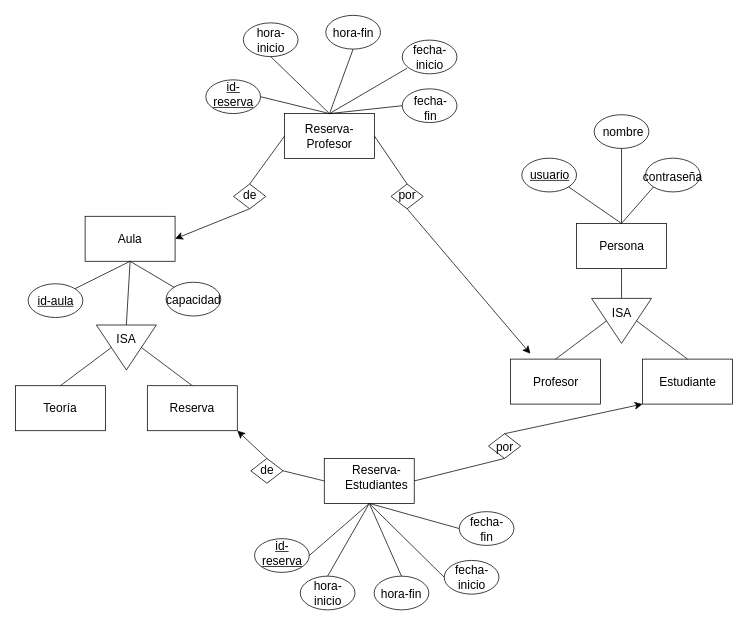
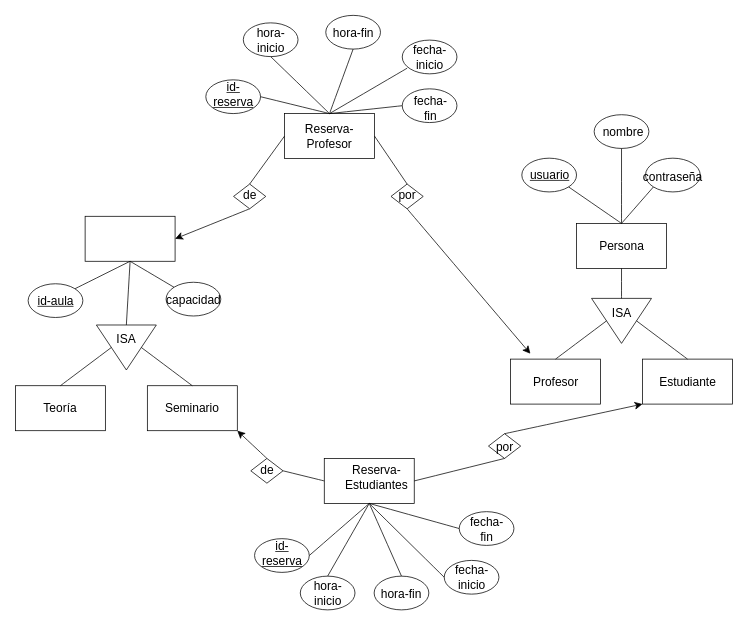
  <mxCell id="0" />
  <mxCell id="1" parent="0" />
  <mxCell id="2" value="" style="rounded=0;whiteSpace=wrap;html=1;" vertex="1" parent="1"><mxGeometry x="113" y="288" width="120" height="60" as="geometry" /></mxCell>
  <mxCell id="3" value="" style="rounded=0;whiteSpace=wrap;html=1;" vertex="1" parent="1"><mxGeometry x="768.5" y="297.5" width="120" height="60" as="geometry" /></mxCell>
  <mxCell id="4" value="" style="rounded=0;whiteSpace=wrap;html=1;" vertex="1" parent="1"><mxGeometry x="379" y="151" width="120" height="60" as="geometry" /></mxCell>
  <mxCell id="5" value="Reserva-Profesor" style="text;html=1;align=center;verticalAlign=middle;whiteSpace=wrap;rounded=0;fontSize=16;" vertex="1" parent="1"><mxGeometry x="409" y="166" width="60" height="30" as="geometry" /></mxCell>
- <mxCell id="6" value="Aula" style="text;html=1;align=center;verticalAlign=middle;whiteSpace=wrap;rounded=0;fontSize=16;" vertex="1" parent="1"><mxGeometry x="143" y="303" width="60" height="30" as="geometry" /></mxCell>
  <mxCell id="7" value="Persona" style="text;html=1;align=center;verticalAlign=middle;whiteSpace=wrap;rounded=0;fontSize=16;" vertex="1" parent="1"><mxGeometry x="798.5" y="312.5" width="60" height="30" as="geometry" /></mxCell>
  <mxCell id="8" value="" style="endArrow=none;html=1;rounded=0;fontSize=12;startSize=8;endSize=8;curved=1;entryX=0.5;entryY=0;entryDx=0;entryDy=0;exitX=1;exitY=0.5;exitDx=0;exitDy=0;" edge="1" parent="1" source="4" target="22"><mxGeometry width="50" height="50" relative="1" as="geometry"><mxPoint x="413" y="33" as="sourcePoint" /><mxPoint x="463" y="-17" as="targetPoint" /></mxGeometry></mxCell>
  <mxCell id="9" value="" style="endArrow=none;html=1;rounded=0;fontSize=12;startSize=8;endSize=8;curved=1;entryX=0.5;entryY=0;entryDx=0;entryDy=0;exitX=0;exitY=0.5;exitDx=0;exitDy=0;" edge="1" parent="1" source="4" target="21"><mxGeometry width="50" height="50" relative="1" as="geometry"><mxPoint x="514" y="88" as="sourcePoint" /><mxPoint x="549" y="6" as="targetPoint" /></mxGeometry></mxCell>
  <mxCell id="10" value="" style="endArrow=classic;html=1;rounded=0;fontSize=12;startSize=8;endSize=8;curved=1;entryX=1;entryY=0.5;entryDx=0;entryDy=0;exitX=0.5;exitY=1;exitDx=0;exitDy=0;" edge="1" parent="1" source="21" target="2"><mxGeometry width="50" height="50" relative="1" as="geometry"><mxPoint x="130.5" y="149" as="sourcePoint" /><mxPoint x="423" y="358" as="targetPoint" /></mxGeometry></mxCell>
  <mxCell id="11" value="" style="ellipse;whiteSpace=wrap;html=1;" vertex="1" parent="1"><mxGeometry x="37" y="378" width="73" height="45" as="geometry" /></mxCell>
  <mxCell id="12" value="" style="ellipse;whiteSpace=wrap;html=1;" vertex="1" parent="1"><mxGeometry x="221" y="376" width="73" height="45" as="geometry" /></mxCell>
  <mxCell id="13" value="" style="ellipse;whiteSpace=wrap;html=1;" vertex="1" parent="1"><mxGeometry x="695.5" y="210.5" width="73" height="45" as="geometry" /></mxCell>
  <mxCell id="14" value="" style="ellipse;whiteSpace=wrap;html=1;" vertex="1" parent="1"><mxGeometry x="792" y="152.5" width="73" height="45" as="geometry" /></mxCell>
  <mxCell id="15" value="" style="ellipse;whiteSpace=wrap;html=1;" vertex="1" parent="1"><mxGeometry x="860.5" y="210.5" width="73" height="45" as="geometry" /></mxCell>
  <mxCell id="16" value="" style="ellipse;whiteSpace=wrap;html=1;" vertex="1" parent="1"><mxGeometry x="274" y="106" width="73" height="45" as="geometry" /></mxCell>
  <mxCell id="17" value="" style="ellipse;whiteSpace=wrap;html=1;" vertex="1" parent="1"><mxGeometry x="324" y="30" width="73" height="45" as="geometry" /></mxCell>
  <mxCell id="18" value="&lt;u&gt;id-aula&lt;/u&gt;" style="text;html=1;align=center;verticalAlign=middle;whiteSpace=wrap;rounded=0;fontSize=16;" vertex="1" parent="1"><mxGeometry x="43.5" y="385.5" width="60" height="30" as="geometry" /></mxCell>
  <mxCell id="19" value="&lt;u&gt;usuario&lt;/u&gt;&lt;span style=&quot;color: rgba(0, 0, 0, 0); font-family: monospace; font-size: 0px; text-align: start; text-wrap: nowrap;&quot;&gt;%3CmxGraphModel%3E%3Croot%3E%3CmxCell%20id%3D%220%22%2F%3E%3CmxCell%20id%3D%221%22%20parent%3D%220%22%2F%3E%3CmxCell%20id%3D%222%22%20value%3D%22%26lt%3Bu%26gt%3Bid-aula%26lt%3B%2Fu%26gt%3B%22%20style%3D%22text%3Bhtml%3D1%3Balign%3Dcenter%3BverticalAlign%3Dmiddle%3BwhiteSpace%3Dwrap%3Brounded%3D0%3BfontSize%3D16%3B%22%20vertex%3D%221%22%20parent%3D%221%22%3E%3CmxGeometry%20x%3D%22-40.5%22%20y%3D%22-19.5%22%20width%3D%2260%22%20height%3D%2230%22%20as%3D%22geometry%22%2F%3E%3C%2FmxCell%3E%3C%2Froot%3E%3C%2FmxGraphModel%3E&lt;/span&gt;" style="text;html=1;align=center;verticalAlign=middle;whiteSpace=wrap;rounded=0;fontSize=16;" vertex="1" parent="1"><mxGeometry x="702.5" y="218" width="60" height="30" as="geometry" /></mxCell>
  <mxCell id="20" value="&lt;u&gt;id-reserva&lt;/u&gt;" style="text;html=1;align=center;verticalAlign=middle;whiteSpace=wrap;rounded=0;fontSize=16;" vertex="1" parent="1"><mxGeometry x="280.5" y="111" width="60" height="30" as="geometry" /></mxCell>
  <mxCell id="21" value="" style="rhombus;whiteSpace=wrap;html=1;" vertex="1" parent="1"><mxGeometry x="311" y="245" width="43" height="33" as="geometry" /></mxCell>
  <mxCell id="22" value="" style="rhombus;whiteSpace=wrap;html=1;" vertex="1" parent="1"><mxGeometry x="521" y="245" width="43" height="33" as="geometry" /></mxCell>
  <mxCell id="23" style="edgeStyle=none;curved=1;rounded=0;orthogonalLoop=1;jettySize=auto;html=1;entryX=0.22;entryY=-0.119;entryDx=0;entryDy=0;fontSize=12;startSize=8;endSize=8;entryPerimeter=0;exitX=0.5;exitY=1;exitDx=0;exitDy=0;" edge="1" parent="1" source="22" target="53"><mxGeometry relative="1" as="geometry"><mxPoint x="546" y="291" as="sourcePoint" /></mxGeometry></mxCell>
  <mxCell id="24" value="por" style="text;html=1;align=center;verticalAlign=middle;whiteSpace=wrap;rounded=0;fontSize=16;" vertex="1" parent="1"><mxGeometry x="512.5" y="245" width="60" height="30" as="geometry" /></mxCell>
  <mxCell id="25" value="de" style="text;html=1;align=center;verticalAlign=middle;whiteSpace=wrap;rounded=0;fontSize=16;" vertex="1" parent="1"><mxGeometry x="302.5" y="245" width="60" height="30" as="geometry" /></mxCell>
  <mxCell id="26" value="hora-inicio" style="text;html=1;align=center;verticalAlign=middle;whiteSpace=wrap;rounded=0;fontSize=16;" vertex="1" parent="1"><mxGeometry x="330.5" y="37.5" width="60" height="30" as="geometry" /></mxCell>
  <mxCell id="27" value="" style="ellipse;whiteSpace=wrap;html=1;" vertex="1" parent="1"><mxGeometry x="434" y="20" width="73" height="45" as="geometry" /></mxCell>
  <mxCell id="28" value="hora-fin" style="text;html=1;align=center;verticalAlign=middle;whiteSpace=wrap;rounded=0;fontSize=16;" vertex="1" parent="1"><mxGeometry x="440.5" y="27.5" width="60" height="30" as="geometry" /></mxCell>
  <mxCell id="29" value="" style="ellipse;whiteSpace=wrap;html=1;" vertex="1" parent="1"><mxGeometry x="536" y="53" width="73" height="45" as="geometry" /></mxCell>
  <mxCell id="30" value="fecha-inicio" style="text;html=1;align=center;verticalAlign=middle;whiteSpace=wrap;rounded=0;fontSize=16;" vertex="1" parent="1"><mxGeometry x="542.5" y="60.5" width="60" height="30" as="geometry" /></mxCell>
  <mxCell id="31" value="" style="endArrow=none;html=1;rounded=0;fontSize=12;startSize=8;endSize=8;curved=1;entryX=0.5;entryY=1;entryDx=0;entryDy=0;exitX=0.5;exitY=0;exitDx=0;exitDy=0;" edge="1" parent="1" source="4" target="27"><mxGeometry width="50" height="50" relative="1" as="geometry"><mxPoint x="441" y="151" as="sourcePoint" /><mxPoint x="486" y="92" as="targetPoint" /></mxGeometry></mxCell>
  <mxCell id="32" value="" style="endArrow=none;html=1;rounded=0;fontSize=12;startSize=8;endSize=8;curved=1;entryX=0.5;entryY=1;entryDx=0;entryDy=0;exitX=0.5;exitY=0;exitDx=0;exitDy=0;" edge="1" parent="1" source="4" target="17"><mxGeometry width="50" height="50" relative="1" as="geometry"><mxPoint x="441" y="148" as="sourcePoint" /><mxPoint x="512" y="81" as="targetPoint" /></mxGeometry></mxCell>
  <mxCell id="33" value="" style="endArrow=none;html=1;rounded=0;fontSize=12;startSize=8;endSize=8;curved=1;exitX=0.5;exitY=0;exitDx=0;exitDy=0;entryX=1;entryY=0.5;entryDx=0;entryDy=0;" edge="1" parent="1" source="4" target="16"><mxGeometry width="50" height="50" relative="1" as="geometry"><mxPoint x="449" y="161" as="sourcePoint" /><mxPoint x="412" y="81" as="targetPoint" /></mxGeometry></mxCell>
  <mxCell id="34" value="" style="endArrow=none;html=1;rounded=0;fontSize=12;startSize=8;endSize=8;curved=1;entryX=0.5;entryY=0;entryDx=0;entryDy=0;exitX=0;exitY=1;exitDx=0;exitDy=0;" edge="1" parent="1" source="30" target="4"><mxGeometry width="50" height="50" relative="1" as="geometry"><mxPoint x="449" y="161" as="sourcePoint" /><mxPoint x="365" y="135" as="targetPoint" /></mxGeometry></mxCell>
  <mxCell id="35" value="" style="endArrow=none;html=1;rounded=0;fontSize=12;startSize=8;endSize=8;curved=1;entryX=0.5;entryY=1;entryDx=0;entryDy=0;exitX=1;exitY=0;exitDx=0;exitDy=0;" edge="1" parent="1" source="11" target="2"><mxGeometry width="50" height="50" relative="1" as="geometry"><mxPoint x="321" y="290" as="sourcePoint" /><mxPoint x="371" y="240" as="targetPoint" /></mxGeometry></mxCell>
  <mxCell id="36" value="" style="endArrow=none;html=1;rounded=0;fontSize=12;startSize=8;endSize=8;curved=1;exitX=0.5;exitY=1;exitDx=0;exitDy=0;entryX=0;entryY=0;entryDx=0;entryDy=0;" edge="1" parent="1" source="2" target="12"><mxGeometry width="50" height="50" relative="1" as="geometry"><mxPoint x="99" y="385" as="sourcePoint" /><mxPoint x="128" y="391" as="targetPoint" /></mxGeometry></mxCell>
  <mxCell id="37" value="capacidad" style="text;html=1;align=center;verticalAlign=middle;whiteSpace=wrap;rounded=0;fontSize=16;" vertex="1" parent="1"><mxGeometry x="227.5" y="383.5" width="60" height="30" as="geometry" /></mxCell>
  <mxCell id="38" value="" style="endArrow=none;html=1;rounded=0;fontSize=12;startSize=8;endSize=8;curved=1;entryX=0.5;entryY=1;entryDx=0;entryDy=0;exitX=0;exitY=0.5;exitDx=0;exitDy=0;" edge="1" parent="1" source="39" target="2"><mxGeometry width="50" height="50" relative="1" as="geometry"><mxPoint x="173" y="423" as="sourcePoint" /><mxPoint x="174" y="349" as="targetPoint" /></mxGeometry></mxCell>
  <mxCell id="39" value="" style="triangle;whiteSpace=wrap;html=1;rotation=90;" vertex="1" parent="1"><mxGeometry x="138" y="423" width="60" height="80" as="geometry" /></mxCell>
  <mxCell id="40" value="ISA" style="text;html=1;align=center;verticalAlign=middle;whiteSpace=wrap;rounded=0;fontSize=16;" vertex="1" parent="1"><mxGeometry x="138" y="437" width="60" height="30" as="geometry" /></mxCell>
  <mxCell id="41" value="" style="rounded=0;whiteSpace=wrap;html=1;" vertex="1" parent="1"><mxGeometry x="196" y="514" width="120" height="60" as="geometry" /></mxCell>
  <mxCell id="42" value="" style="rounded=0;whiteSpace=wrap;html=1;" vertex="1" parent="1"><mxGeometry x="20" y="514" width="120" height="60" as="geometry" /></mxCell>
  <mxCell id="43" value="" style="endArrow=none;html=1;rounded=0;fontSize=12;startSize=8;endSize=8;curved=1;entryX=0.5;entryY=0;entryDx=0;entryDy=0;exitX=0.5;exitY=0;exitDx=0;exitDy=0;" edge="1" parent="1" source="41" target="39"><mxGeometry width="50" height="50" relative="1" as="geometry"><mxPoint x="311" y="389" as="sourcePoint" /><mxPoint x="361" y="339" as="targetPoint" /></mxGeometry></mxCell>
  <mxCell id="44" value="" style="endArrow=none;html=1;rounded=0;fontSize=12;startSize=8;endSize=8;curved=1;entryX=0.5;entryY=1;entryDx=0;entryDy=0;exitX=0.5;exitY=0;exitDx=0;exitDy=0;" edge="1" parent="1" source="42" target="39"><mxGeometry width="50" height="50" relative="1" as="geometry"><mxPoint x="266" y="524" as="sourcePoint" /><mxPoint x="198" y="473" as="targetPoint" /></mxGeometry></mxCell>
- <mxCell id="45" value="Reserva" style="text;html=1;align=center;verticalAlign=middle;whiteSpace=wrap;rounded=0;fontSize=16;" vertex="1" parent="1"><mxGeometry x="226" y="529" width="60" height="30" as="geometry" /></mxCell>
+ <mxCell id="45" value="Seminario" style="text;html=1;align=center;verticalAlign=middle;whiteSpace=wrap;rounded=0;fontSize=16;" vertex="1" parent="1"><mxGeometry x="226" y="529" width="60" height="30" as="geometry" /></mxCell>
  <mxCell id="46" value="Teoría" style="text;html=1;align=center;verticalAlign=middle;whiteSpace=wrap;rounded=0;fontSize=16;" vertex="1" parent="1"><mxGeometry x="50" y="529" width="60" height="30" as="geometry" /></mxCell>
  <mxCell id="47" value="" style="ellipse;whiteSpace=wrap;html=1;" vertex="1" parent="1"><mxGeometry x="536" y="118" width="73" height="45" as="geometry" /></mxCell>
  <mxCell id="48" value="fecha-fin" style="text;html=1;align=center;verticalAlign=middle;whiteSpace=wrap;rounded=0;fontSize=16;" vertex="1" parent="1"><mxGeometry x="543.5" y="129" width="60" height="30" as="geometry" /></mxCell>
  <mxCell id="49" value="" style="endArrow=none;html=1;rounded=0;fontSize=12;startSize=8;endSize=8;curved=1;exitX=0;exitY=0.5;exitDx=0;exitDy=0;entryX=0.5;entryY=0;entryDx=0;entryDy=0;" edge="1" parent="1" source="47" target="4"><mxGeometry width="50" height="50" relative="1" as="geometry"><mxPoint x="449" y="161" as="sourcePoint" /><mxPoint x="357" y="139" as="targetPoint" /></mxGeometry></mxCell>
  <mxCell id="50" value="" style="triangle;whiteSpace=wrap;html=1;rotation=90;" vertex="1" parent="1"><mxGeometry x="798.5" y="387.5" width="60" height="80" as="geometry" /></mxCell>
  <mxCell id="51" value="ISA" style="text;html=1;align=center;verticalAlign=middle;whiteSpace=wrap;rounded=0;fontSize=16;" vertex="1" parent="1"><mxGeometry x="798.5" y="401.5" width="60" height="30" as="geometry" /></mxCell>
  <mxCell id="52" value="" style="rounded=0;whiteSpace=wrap;html=1;" vertex="1" parent="1"><mxGeometry x="856.5" y="478.5" width="120" height="60" as="geometry" /></mxCell>
  <mxCell id="53" value="" style="rounded=0;whiteSpace=wrap;html=1;" vertex="1" parent="1"><mxGeometry x="680.5" y="478.5" width="120" height="60" as="geometry" /></mxCell>
  <mxCell id="54" value="" style="endArrow=none;html=1;rounded=0;fontSize=12;startSize=8;endSize=8;curved=1;entryX=0.5;entryY=0;entryDx=0;entryDy=0;exitX=0.5;exitY=0;exitDx=0;exitDy=0;" edge="1" parent="1" source="52" target="50"><mxGeometry width="50" height="50" relative="1" as="geometry"><mxPoint x="971.5" y="353.5" as="sourcePoint" /><mxPoint x="1021.5" y="303.5" as="targetPoint" /></mxGeometry></mxCell>
  <mxCell id="55" value="" style="endArrow=none;html=1;rounded=0;fontSize=12;startSize=8;endSize=8;curved=1;entryX=0.5;entryY=1;entryDx=0;entryDy=0;exitX=0.5;exitY=0;exitDx=0;exitDy=0;" edge="1" parent="1" source="53" target="50"><mxGeometry width="50" height="50" relative="1" as="geometry"><mxPoint x="926.5" y="488.5" as="sourcePoint" /><mxPoint x="858.5" y="437.5" as="targetPoint" /></mxGeometry></mxCell>
  <mxCell id="56" value="Estudiante" style="text;html=1;align=center;verticalAlign=middle;whiteSpace=wrap;rounded=0;fontSize=16;" vertex="1" parent="1"><mxGeometry x="886.5" y="493.5" width="60" height="30" as="geometry" /></mxCell>
  <mxCell id="57" value="Profesor" style="text;html=1;align=center;verticalAlign=middle;whiteSpace=wrap;rounded=0;fontSize=16;" vertex="1" parent="1"><mxGeometry x="710.5" y="493.5" width="60" height="30" as="geometry" /></mxCell>
  <mxCell id="58" value="" style="endArrow=none;html=1;rounded=0;fontSize=12;startSize=8;endSize=8;curved=1;entryX=0.5;entryY=1;entryDx=0;entryDy=0;exitX=0;exitY=0.5;exitDx=0;exitDy=0;" edge="1" parent="1" source="50" target="3"><mxGeometry width="50" height="50" relative="1" as="geometry"><mxPoint x="828.5" y="394.5" as="sourcePoint" /><mxPoint x="392.5" y="367.5" as="targetPoint" /></mxGeometry></mxCell>
  <mxCell id="59" value="" style="endArrow=none;html=1;rounded=0;fontSize=12;startSize=8;endSize=8;curved=1;entryX=1;entryY=1;entryDx=0;entryDy=0;exitX=0.5;exitY=0;exitDx=0;exitDy=0;" edge="1" parent="1" source="3" target="13"><mxGeometry width="50" height="50" relative="1" as="geometry"><mxPoint x="734.5" y="382.5" as="sourcePoint" /><mxPoint x="784.5" y="332.5" as="targetPoint" /></mxGeometry></mxCell>
  <mxCell id="60" value="nombre" style="text;html=1;align=center;verticalAlign=middle;whiteSpace=wrap;rounded=0;fontSize=16;" vertex="1" parent="1"><mxGeometry x="800.5" y="160" width="60" height="30" as="geometry" /></mxCell>
  <mxCell id="61" value="contraseña" style="text;html=1;align=center;verticalAlign=middle;whiteSpace=wrap;rounded=0;fontSize=16;" vertex="1" parent="1"><mxGeometry x="867" y="220.5" width="60" height="30" as="geometry" /></mxCell>
  <mxCell id="62" value="" style="endArrow=none;html=1;rounded=0;fontSize=12;startSize=8;endSize=8;curved=1;entryX=0.5;entryY=1;entryDx=0;entryDy=0;exitX=0.5;exitY=0;exitDx=0;exitDy=0;" edge="1" parent="1" source="3" target="14"><mxGeometry width="50" height="50" relative="1" as="geometry"><mxPoint x="838.5" y="307.5" as="sourcePoint" /><mxPoint x="767.5" y="258.5" as="targetPoint" /></mxGeometry></mxCell>
  <mxCell id="63" value="" style="endArrow=none;html=1;rounded=0;fontSize=12;startSize=8;endSize=8;curved=1;entryX=0;entryY=1;entryDx=0;entryDy=0;exitX=0.5;exitY=0;exitDx=0;exitDy=0;" edge="1" parent="1" source="3" target="15"><mxGeometry width="50" height="50" relative="1" as="geometry"><mxPoint x="838.5" y="307.5" as="sourcePoint" /><mxPoint x="838.5" y="207.5" as="targetPoint" /></mxGeometry></mxCell>
  <mxCell id="64" value="" style="rounded=0;whiteSpace=wrap;html=1;" vertex="1" parent="1"><mxGeometry x="432" y="611" width="120" height="60" as="geometry" /></mxCell>
  <mxCell id="65" value="Reserva-Estudiantes" style="text;html=1;align=center;verticalAlign=middle;whiteSpace=wrap;rounded=0;fontSize=16;" vertex="1" parent="1"><mxGeometry x="472" y="621" width="60" height="30" as="geometry" /></mxCell>
  <mxCell id="66" value="" style="ellipse;whiteSpace=wrap;html=1;" vertex="1" parent="1"><mxGeometry x="339" y="718" width="73" height="45" as="geometry" /></mxCell>
  <mxCell id="67" value="" style="ellipse;whiteSpace=wrap;html=1;" vertex="1" parent="1"><mxGeometry x="400" y="768" width="73" height="45" as="geometry" /></mxCell>
  <mxCell id="68" value="&lt;u&gt;id-reserva&lt;/u&gt;" style="text;html=1;align=center;verticalAlign=middle;whiteSpace=wrap;rounded=0;fontSize=16;" vertex="1" parent="1"><mxGeometry x="345.5" y="723" width="60" height="30" as="geometry" /></mxCell>
  <mxCell id="69" value="hora-inicio" style="text;html=1;align=center;verticalAlign=middle;whiteSpace=wrap;rounded=0;fontSize=16;" vertex="1" parent="1"><mxGeometry x="406.5" y="775.5" width="60" height="30" as="geometry" /></mxCell>
  <mxCell id="70" value="" style="ellipse;whiteSpace=wrap;html=1;" vertex="1" parent="1"><mxGeometry x="498.5" y="768" width="73" height="45" as="geometry" /></mxCell>
  <mxCell id="71" value="hora-fin" style="text;html=1;align=center;verticalAlign=middle;whiteSpace=wrap;rounded=0;fontSize=16;" vertex="1" parent="1"><mxGeometry x="505" y="775.5" width="60" height="30" as="geometry" /></mxCell>
  <mxCell id="72" value="" style="ellipse;whiteSpace=wrap;html=1;" vertex="1" parent="1"><mxGeometry x="592" y="747" width="73" height="45" as="geometry" /></mxCell>
  <mxCell id="73" value="fecha-inicio" style="text;html=1;align=center;verticalAlign=middle;whiteSpace=wrap;rounded=0;fontSize=16;" vertex="1" parent="1"><mxGeometry x="598.5" y="754.5" width="60" height="30" as="geometry" /></mxCell>
  <mxCell id="74" value="" style="endArrow=none;html=1;rounded=0;fontSize=12;startSize=8;endSize=8;curved=1;entryX=0.5;entryY=0;entryDx=0;entryDy=0;exitX=0.5;exitY=1;exitDx=0;exitDy=0;" edge="1" parent="1" source="64" target="70"><mxGeometry width="50" height="50" relative="1" as="geometry"><mxPoint x="494" y="611" as="sourcePoint" /><mxPoint x="539" y="552" as="targetPoint" /></mxGeometry></mxCell>
  <mxCell id="75" value="" style="endArrow=none;html=1;rounded=0;fontSize=12;startSize=8;endSize=8;curved=1;entryX=0.5;entryY=0;entryDx=0;entryDy=0;exitX=0.5;exitY=1;exitDx=0;exitDy=0;" edge="1" parent="1" source="64" target="67"><mxGeometry width="50" height="50" relative="1" as="geometry"><mxPoint x="492" y="675" as="sourcePoint" /><mxPoint x="565" y="541" as="targetPoint" /></mxGeometry></mxCell>
  <mxCell id="76" value="" style="endArrow=none;html=1;rounded=0;fontSize=12;startSize=8;endSize=8;curved=1;exitX=0.5;exitY=1;exitDx=0;exitDy=0;entryX=1;entryY=0.5;entryDx=0;entryDy=0;" edge="1" parent="1" source="64" target="66"><mxGeometry width="50" height="50" relative="1" as="geometry"><mxPoint x="502" y="621" as="sourcePoint" /><mxPoint x="465" y="541" as="targetPoint" /></mxGeometry></mxCell>
  <mxCell id="77" value="" style="endArrow=none;html=1;rounded=0;fontSize=12;startSize=8;endSize=8;curved=1;entryX=0.5;entryY=1;entryDx=0;entryDy=0;exitX=0;exitY=0.5;exitDx=0;exitDy=0;" edge="1" parent="1" source="72" target="64"><mxGeometry width="50" height="50" relative="1" as="geometry"><mxPoint x="502" y="621" as="sourcePoint" /><mxPoint x="418" y="595" as="targetPoint" /></mxGeometry></mxCell>
  <mxCell id="78" value="" style="ellipse;whiteSpace=wrap;html=1;" vertex="1" parent="1"><mxGeometry x="612" y="682" width="73" height="45" as="geometry" /></mxCell>
  <mxCell id="79" value="fecha-fin" style="text;html=1;align=center;verticalAlign=middle;whiteSpace=wrap;rounded=0;fontSize=16;" vertex="1" parent="1"><mxGeometry x="618.5" y="689.5" width="60" height="30" as="geometry" /></mxCell>
  <mxCell id="80" value="" style="endArrow=none;html=1;rounded=0;fontSize=12;startSize=8;endSize=8;curved=1;exitX=0;exitY=0.5;exitDx=0;exitDy=0;entryX=0.5;entryY=1;entryDx=0;entryDy=0;" edge="1" parent="1" source="78" target="64"><mxGeometry width="50" height="50" relative="1" as="geometry"><mxPoint x="502" y="621" as="sourcePoint" /><mxPoint x="410" y="599" as="targetPoint" /></mxGeometry></mxCell>
  <mxCell id="81" value="" style="rhombus;whiteSpace=wrap;html=1;" vertex="1" parent="1"><mxGeometry x="651" y="578" width="43" height="33" as="geometry" /></mxCell>
  <mxCell id="82" style="edgeStyle=none;curved=1;rounded=0;orthogonalLoop=1;jettySize=auto;html=1;exitX=0.5;exitY=0;exitDx=0;exitDy=0;entryX=0;entryY=1;entryDx=0;entryDy=0;fontSize=12;startSize=8;endSize=8;" edge="1" parent="1" source="81" target="52"><mxGeometry relative="1" as="geometry" /></mxCell>
  <mxCell id="83" value="por" style="text;html=1;align=center;verticalAlign=middle;whiteSpace=wrap;rounded=0;fontSize=16;" vertex="1" parent="1"><mxGeometry x="642.5" y="579.5" width="60" height="30" as="geometry" /></mxCell>
  <mxCell id="84" value="" style="rhombus;whiteSpace=wrap;html=1;" vertex="1" parent="1"><mxGeometry x="334" y="611" width="43" height="33" as="geometry" /></mxCell>
  <mxCell id="85" style="edgeStyle=none;curved=1;rounded=0;orthogonalLoop=1;jettySize=auto;html=1;exitX=0.5;exitY=0;exitDx=0;exitDy=0;entryX=1;entryY=1;entryDx=0;entryDy=0;fontSize=12;startSize=8;endSize=8;" edge="1" parent="1" source="84" target="41"><mxGeometry relative="1" as="geometry"><mxPoint x="355.5" y="574" as="targetPoint" /></mxGeometry></mxCell>
  <mxCell id="86" value="de" style="text;html=1;align=center;verticalAlign=middle;whiteSpace=wrap;rounded=0;fontSize=16;" vertex="1" parent="1"><mxGeometry x="325.5" y="611" width="60" height="30" as="geometry" /></mxCell>
  <mxCell id="87" value="" style="endArrow=none;html=1;rounded=0;fontSize=12;startSize=8;endSize=8;curved=1;entryX=1;entryY=0.5;entryDx=0;entryDy=0;exitX=0.5;exitY=1;exitDx=0;exitDy=0;" edge="1" parent="1" source="81" target="64"><mxGeometry width="50" height="50" relative="1" as="geometry"><mxPoint x="642.5" y="658" as="sourcePoint" /><mxPoint x="692.5" y="608" as="targetPoint" /></mxGeometry></mxCell>
  <mxCell id="88" value="" style="endArrow=none;html=1;rounded=0;fontSize=12;startSize=8;endSize=8;curved=1;exitX=0;exitY=0.5;exitDx=0;exitDy=0;entryX=1;entryY=0.5;entryDx=0;entryDy=0;" edge="1" parent="1" source="64" target="84"><mxGeometry width="50" height="50" relative="1" as="geometry"><mxPoint x="542.5" y="631" as="sourcePoint" /><mxPoint x="402.5" y="617" as="targetPoint" /></mxGeometry></mxCell>
